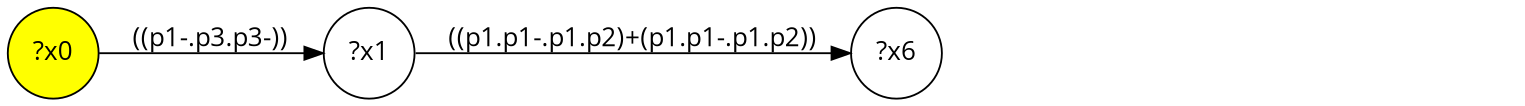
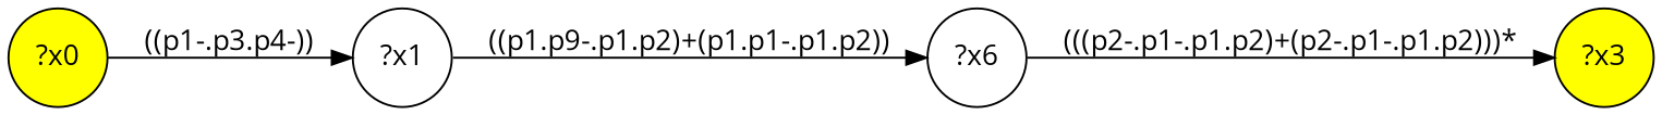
  digraph {
    fontname="Open Sans"
    rankdir=LR
    node [fontname="Open Sans" shape=circle]
    edge [fontname="Open Sans"]
    n1 [fillcolor=yellow label="?x0" style="filled,"]
    n2 [label="?x1"]
    n3 [label="?x6"]
-   n1 -> n2 [label="((p1-.p3.p3-))"]
-   n2 -> n3 [label="((p1.p1-.p1.p2)+(p1.p1-.p1.p2))"]
+   n4 [fillcolor=yellow label="?x3" style="filled,"]
+   n1 -> n2 [label="((p1-.p3.p4-))"]
+   n2 -> n3 [label="((p1.p9-.p1.p2)+(p1.p1-.p1.p2))"]
+   n3 -> n4 [label="(((p2-.p1-.p1.p2)+(p2-.p1-.p1.p2)))*"]
  }
